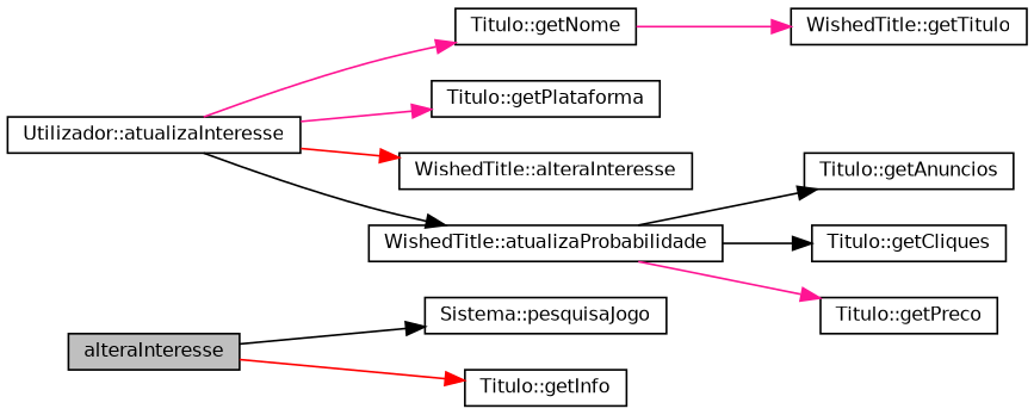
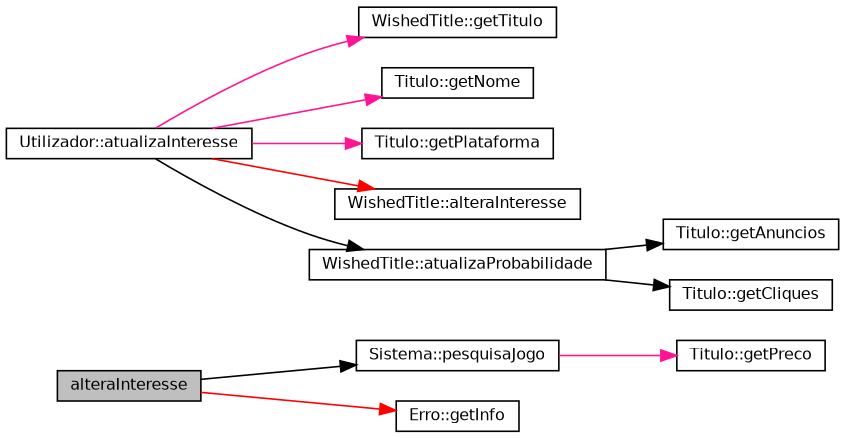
  digraph {
    rankdir=LR
    node [color=black fillcolor=white fontname=Helvetica fontsize=10 shape=record style=filled]
    edge [color=black fontname=Helvetica fontsize=10 labelfontname=Helvetica labelfontsize=10 style=solid]
    n1 [fillcolor=grey75 fontcolor=black height=0.2 label=alteraInteresse width=0.4]
    n2 [height=0.2 label="Sistema::pesquisaJogo" width=0.4]
-   n3 [height=0.2 label="Titulo::getInfo" width=0.4]
+   n3 [height=0.2 label="Erro::getInfo" width=0.4]
    n4 [height=0.2 label="Utilizador::atualizaInteresse" width=0.4]
    n5 [height=0.2 label="WishedTitle::getTitulo" width=0.4]
    n6 [height=0.2 label="Titulo::getNome" width=0.4]
    n7 [height=0.2 label="Titulo::getPlataforma" width=0.4]
    n8 [height=0.2 label="WishedTitle::alteraInteresse" width=0.4]
    n9 [height=0.2 label="WishedTitle::atualizaProbabilidade" width=0.4]
    n10 [height=0.2 label="Titulo::getAnuncios" width=0.4]
    n11 [height=0.2 label="Titulo::getCliques" width=0.4]
    n12 [height=0.2 label="Titulo::getPreco" width=0.4]
    n1 -> n2
    n1 -> n3 [color=red]
-   n6 -> n5 [color=deeppink]
+   n4 -> n5 [color=deeppink]
    n4 -> n6 [color=deeppink]
    n4 -> n7 [color=deeppink]
    n4 -> n8 [color=red]
    n4 -> n9
    n9 -> n10
    n9 -> n11
-   n9 -> n12 [color=deeppink]
+   n2 -> n12 [color=deeppink]
  }
